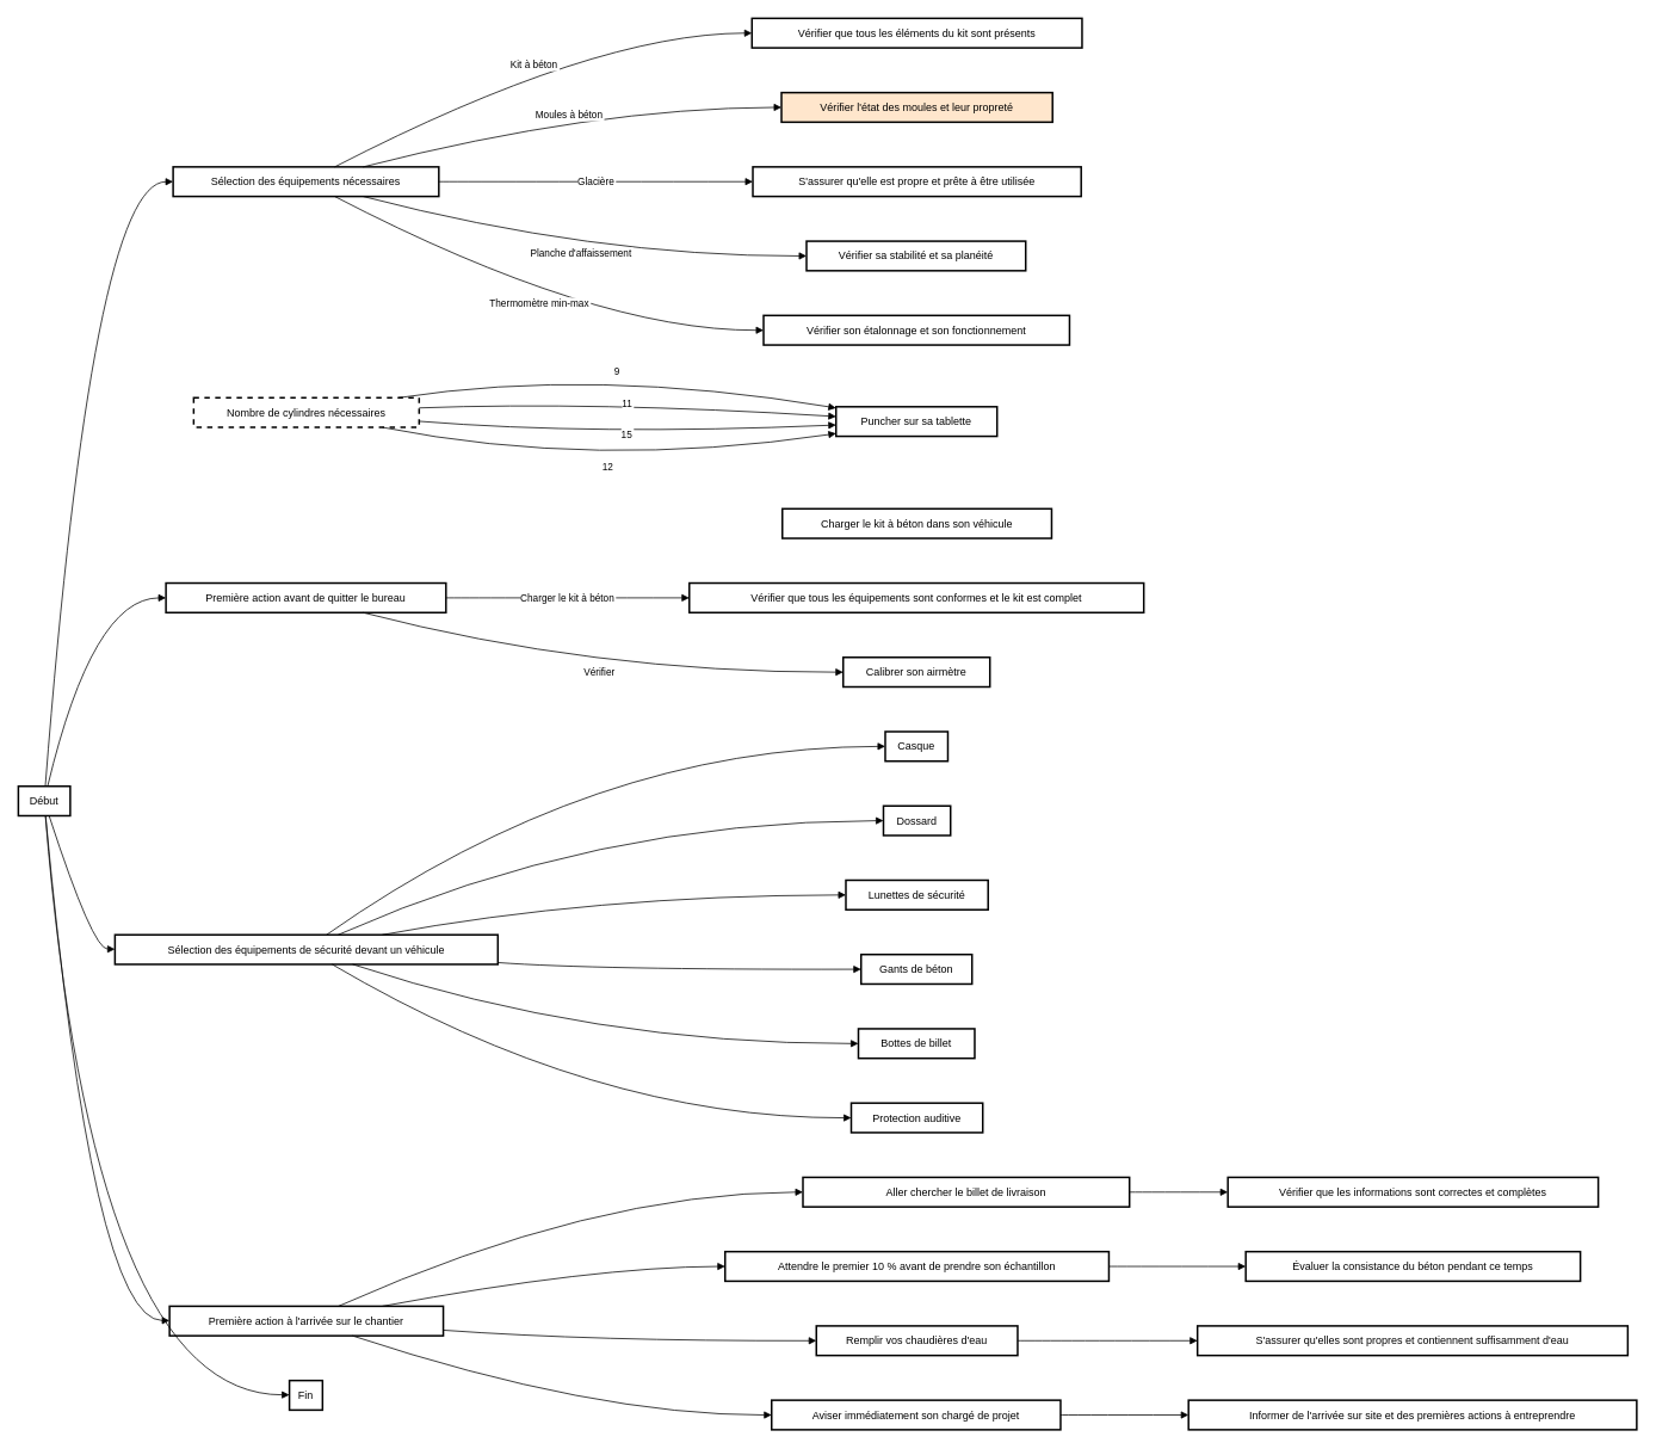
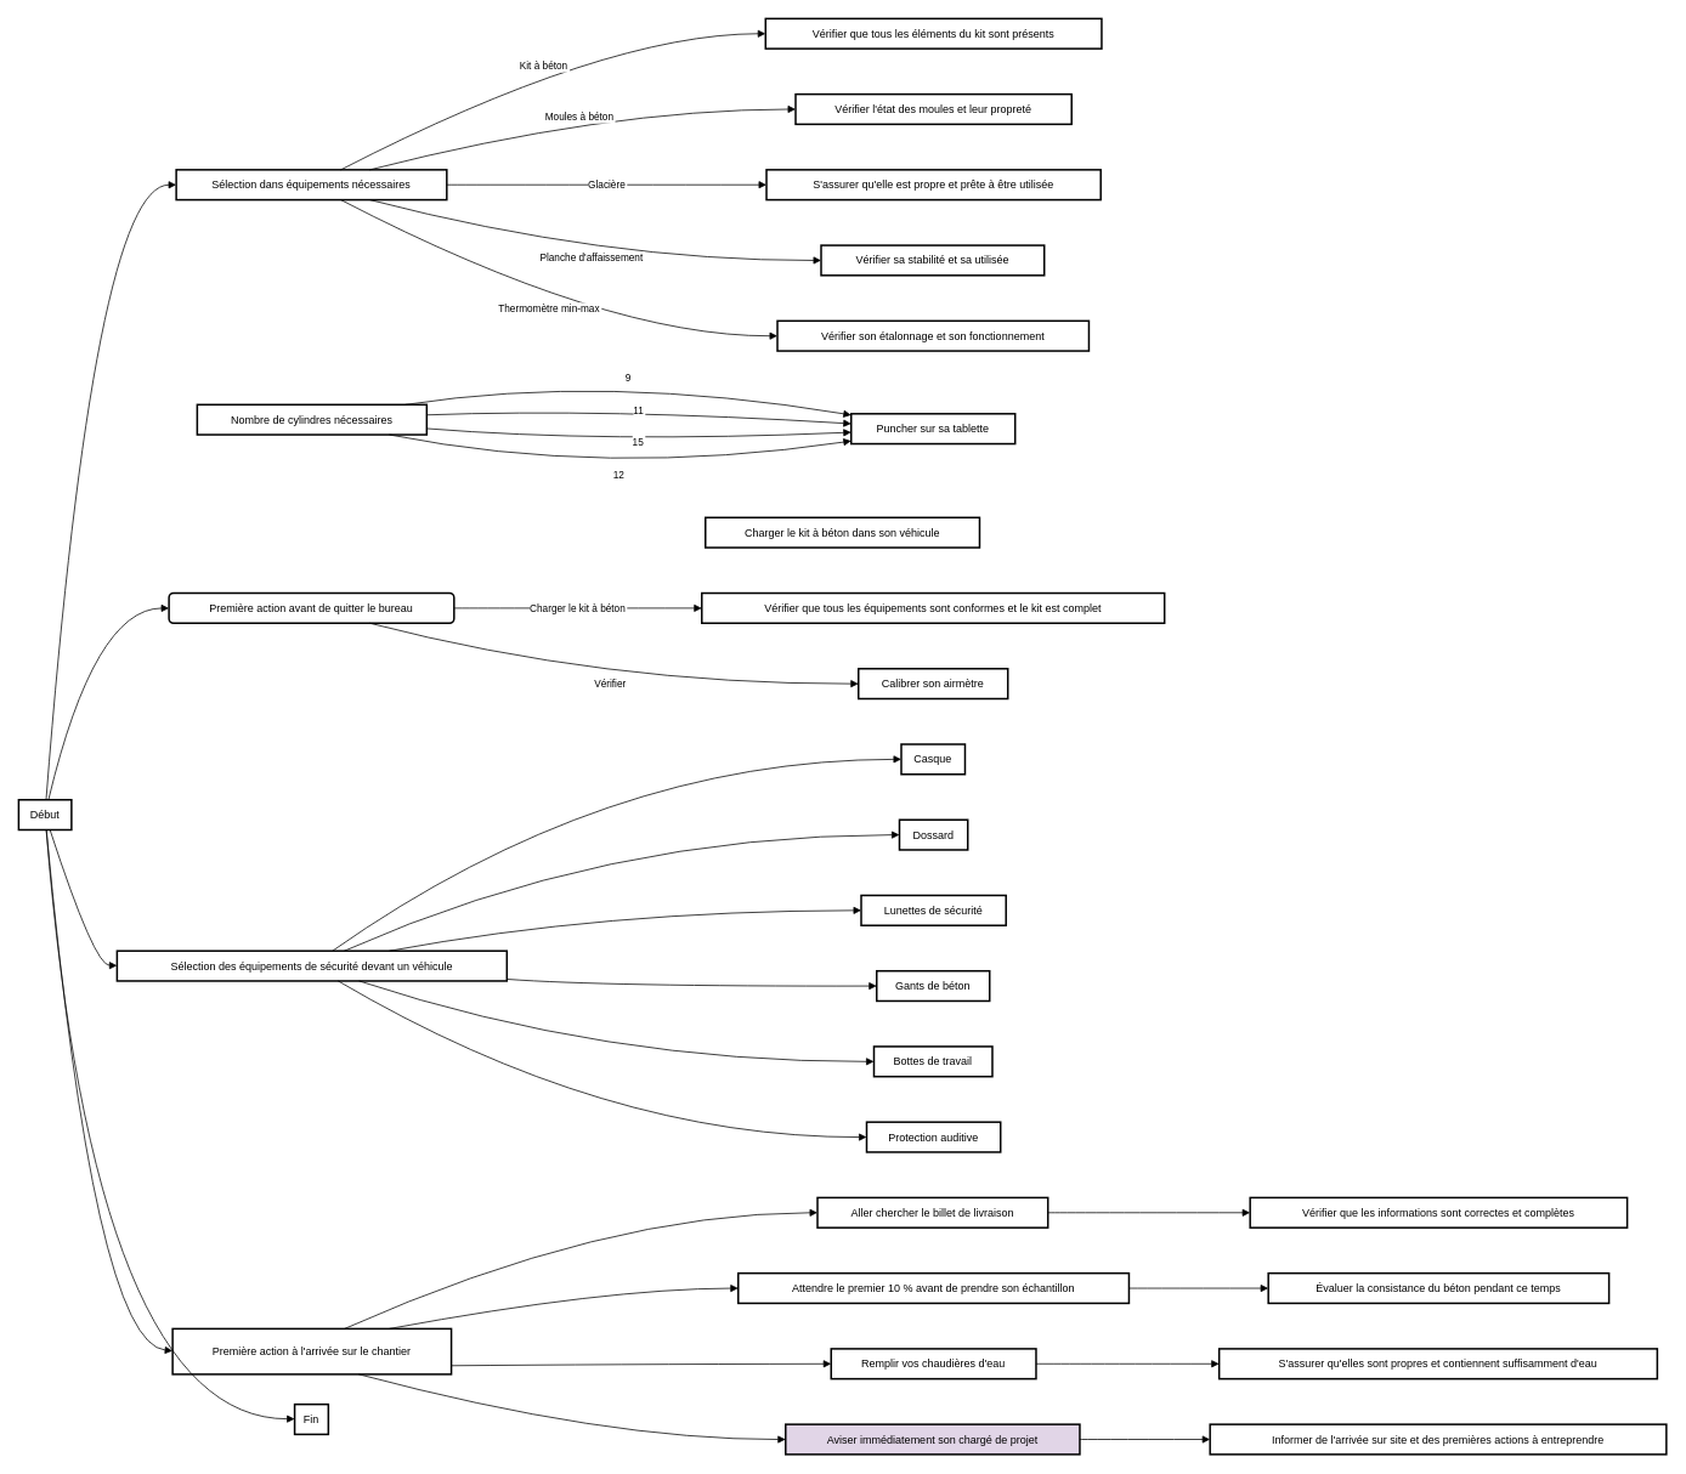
  <mxCell id="0" />
  <mxCell id="1" parent="0" />
  <mxCell id="2" value="Début" style="whiteSpace=wrap;strokeWidth=2;" vertex="1" parent="1"><mxGeometry x="20" y="878" width="58" height="33" as="geometry" /></mxCell>
- <mxCell id="3" value="Sélection des équipements nécessaires" style="whiteSpace=wrap;strokeWidth=2;" vertex="1" parent="1"><mxGeometry x="193" y="186" width="297" height="33" as="geometry" /></mxCell>
+ <mxCell id="3" value="Sélection dans équipements nécessaires" style="whiteSpace=wrap;strokeWidth=2;" vertex="1" parent="1"><mxGeometry x="193" y="186" width="297" height="33" as="geometry" /></mxCell>
  <mxCell id="4" value="Vérifier que tous les éléments du kit sont présents" style="whiteSpace=wrap;strokeWidth=2;" vertex="1" parent="1"><mxGeometry x="840" y="20" width="369" height="33" as="geometry" /></mxCell>
- <mxCell id="5" value="Vérifier l'état des moules et leur propreté" style="whiteSpace=wrap;strokeWidth=2;fillColor=#ffe6cc;" vertex="1" parent="1"><mxGeometry x="873" y="103" width="303" height="33" as="geometry" /></mxCell>
+ <mxCell id="5" value="Vérifier l'état des moules et leur propreté" style="whiteSpace=wrap;strokeWidth=2;" vertex="1" parent="1"><mxGeometry x="873" y="103" width="303" height="33" as="geometry" /></mxCell>
  <mxCell id="6" value="S'assurer qu'elle est propre et prête à être utilisée" style="whiteSpace=wrap;strokeWidth=2;" vertex="1" parent="1"><mxGeometry x="841" y="186" width="367" height="33" as="geometry" /></mxCell>
- <mxCell id="7" value="Vérifier sa stabilité et sa planéité" style="whiteSpace=wrap;strokeWidth=2;" vertex="1" parent="1"><mxGeometry x="901" y="269" width="245" height="33" as="geometry" /></mxCell>
+ <mxCell id="7" value="Vérifier sa stabilité et sa utilisée" style="whiteSpace=wrap;strokeWidth=2;" vertex="1" parent="1"><mxGeometry x="901" y="269" width="245" height="33" as="geometry" /></mxCell>
  <mxCell id="8" value="Vérifier son étalonnage et son fonctionnement" style="whiteSpace=wrap;strokeWidth=2;" vertex="1" parent="1"><mxGeometry x="853" y="352" width="342" height="33" as="geometry" /></mxCell>
- <mxCell id="9" value="Nombre de cylindres nécessaires" style="whiteSpace=wrap;strokeWidth=2;dashed=1;" vertex="1" parent="1"><mxGeometry x="216" y="444" width="252" height="33" as="geometry" /></mxCell>
+ <mxCell id="9" value="Nombre de cylindres nécessaires" style="whiteSpace=wrap;strokeWidth=2;" vertex="1" parent="1"><mxGeometry x="216" y="444" width="252" height="33" as="geometry" /></mxCell>
  <mxCell id="10" value="Puncher sur sa tablette" style="whiteSpace=wrap;strokeWidth=2;" vertex="1" parent="1"><mxGeometry x="934" y="454" width="180" height="33" as="geometry" /></mxCell>
- <mxCell id="11" value="Première action avant de quitter le bureau" style="whiteSpace=wrap;strokeWidth=2;" vertex="1" parent="1"><mxGeometry x="185" y="651" width="313" height="33" as="geometry" /></mxCell>
- <mxCell id="12" value="Charger le kit à béton dans son véhicule" style="whiteSpace=wrap;strokeWidth=2;" vertex="1" parent="1"><mxGeometry x="874" y="568" width="301" height="33" as="geometry" /></mxCell>
+ <mxCell id="11" value="Première action avant de quitter le bureau" style="whiteSpace=wrap;strokeWidth=2;rounded=1;" vertex="1" parent="1"><mxGeometry x="185" y="651" width="313" height="33" as="geometry" /></mxCell>
+ <mxCell id="12" value="Charger le kit à béton dans son véhicule" style="whiteSpace=wrap;strokeWidth=2;" vertex="1" parent="1"><mxGeometry x="774" y="568" width="301" height="33" as="geometry" /></mxCell>
  <mxCell id="13" value="Vérifier que tous les équipements sont conformes et le kit est complet" style="whiteSpace=wrap;strokeWidth=2;" vertex="1" parent="1"><mxGeometry x="770" y="651" width="508" height="33" as="geometry" /></mxCell>
  <mxCell id="14" value="Calibrer son airmètre" style="whiteSpace=wrap;strokeWidth=2;" vertex="1" parent="1"><mxGeometry x="942" y="734" width="164" height="33" as="geometry" /></mxCell>
  <mxCell id="15" value="Sélection des équipements de sécurité devant un véhicule" style="whiteSpace=wrap;strokeWidth=2;" vertex="1" parent="1"><mxGeometry x="128" y="1044" width="428" height="33" as="geometry" /></mxCell>
  <mxCell id="16" value="Casque" style="whiteSpace=wrap;strokeWidth=2;" vertex="1" parent="1"><mxGeometry x="989" y="817" width="70" height="33" as="geometry" /></mxCell>
  <mxCell id="17" value="Dossard" style="whiteSpace=wrap;strokeWidth=2;" vertex="1" parent="1"><mxGeometry x="987" y="900" width="75" height="33" as="geometry" /></mxCell>
  <mxCell id="18" value="Lunettes de sécurité" style="whiteSpace=wrap;strokeWidth=2;" vertex="1" parent="1"><mxGeometry x="945" y="983" width="159" height="33" as="geometry" /></mxCell>
  <mxCell id="19" value="Gants de béton" style="whiteSpace=wrap;strokeWidth=2;" vertex="1" parent="1"><mxGeometry x="962" y="1066" width="124" height="33" as="geometry" /></mxCell>
- <mxCell id="20" value="Bottes de billet" style="whiteSpace=wrap;strokeWidth=2;" vertex="1" parent="1"><mxGeometry x="959" y="1149" width="130" height="33" as="geometry" /></mxCell>
+ <mxCell id="20" value="Bottes de travail" style="whiteSpace=wrap;strokeWidth=2;" vertex="1" parent="1"><mxGeometry x="959" y="1149" width="130" height="33" as="geometry" /></mxCell>
  <mxCell id="21" value="Protection auditive" style="whiteSpace=wrap;strokeWidth=2;" vertex="1" parent="1"><mxGeometry x="951" y="1232" width="147" height="33" as="geometry" /></mxCell>
- <mxCell id="22" value="Première action à l'arrivée sur le chantier" style="whiteSpace=wrap;strokeWidth=2;" vertex="1" parent="1"><mxGeometry x="189" y="1459" width="306" height="33" as="geometry" /></mxCell>
- <mxCell id="23" value="Aller chercher le billet de livraison" style="whiteSpace=wrap;strokeWidth=2;" vertex="1" parent="1"><mxGeometry x="897" y="1315" width="365" height="33" as="geometry" /></mxCell>
+ <mxCell id="22" value="Première action à l'arrivée sur le chantier" style="whiteSpace=wrap;strokeWidth=2;" vertex="1" parent="1"><mxGeometry x="189" y="1459" width="306" height="50" as="geometry" /></mxCell>
+ <mxCell id="23" value="Aller chercher le billet de livraison" style="whiteSpace=wrap;strokeWidth=2;" vertex="1" parent="1"><mxGeometry x="897" y="1315" width="253" height="33" as="geometry" /></mxCell>
  <mxCell id="24" value="Attendre le premier 10 % avant de prendre son échantillon" style="whiteSpace=wrap;strokeWidth=2;" vertex="1" parent="1"><mxGeometry x="810" y="1398" width="429" height="33" as="geometry" /></mxCell>
  <mxCell id="25" value="Remplir vos chaudières d'eau" style="whiteSpace=wrap;strokeWidth=2;" vertex="1" parent="1"><mxGeometry x="912" y="1481" width="225" height="33" as="geometry" /></mxCell>
- <mxCell id="26" value="Aviser immédiatement son chargé de projet" style="whiteSpace=wrap;strokeWidth=2;" vertex="1" parent="1"><mxGeometry x="862" y="1564" width="323" height="33" as="geometry" /></mxCell>
+ <mxCell id="26" value="Aviser immédiatement son chargé de projet" style="whiteSpace=wrap;strokeWidth=2;fillColor=#e1d5e7;" vertex="1" parent="1"><mxGeometry x="862" y="1564" width="323" height="33" as="geometry" /></mxCell>
  <mxCell id="27" value="Vérifier que les informations sont correctes et complètes" style="whiteSpace=wrap;strokeWidth=2;" vertex="1" parent="1"><mxGeometry x="1372" y="1315" width="414" height="33" as="geometry" /></mxCell>
  <mxCell id="28" value="Évaluer la consistance du béton pendant ce temps" style="whiteSpace=wrap;strokeWidth=2;" vertex="1" parent="1"><mxGeometry x="1392" y="1398" width="374" height="33" as="geometry" /></mxCell>
  <mxCell id="29" value="S'assurer qu'elles sont propres et contiennent suffisamment d'eau" style="whiteSpace=wrap;strokeWidth=2;" vertex="1" parent="1"><mxGeometry x="1338" y="1481" width="481" height="33" as="geometry" /></mxCell>
  <mxCell id="30" value="Informer de l'arrivée sur site et des premières actions à entreprendre" style="whiteSpace=wrap;strokeWidth=2;" vertex="1" parent="1"><mxGeometry x="1328" y="1564" width="501" height="33" as="geometry" /></mxCell>
  <mxCell id="31" value="Fin" style="whiteSpace=wrap;strokeWidth=2;" vertex="1" parent="1"><mxGeometry x="323" y="1542" width="37" height="33" as="geometry" /></mxCell>
  <mxCell id="32" value="" style="curved=1;startArrow=none;endArrow=block;exitX=0.52;exitY=-0.015;entryX=0.001;entryY=0.5;rounded=0;" edge="1" parent="1" source="2" target="3"><mxGeometry relative="1" as="geometry"><Array as="points"><mxPoint x="103" y="203" /></Array></mxGeometry></mxCell>
  <mxCell id="33" value="Kit à béton" style="curved=1;startArrow=none;endArrow=block;exitX=0.608;exitY=0;entryX=-0.001;entryY=0.5;rounded=0;" edge="1" parent="1" source="3" target="4"><mxGeometry relative="1" as="geometry"><Array as="points"><mxPoint x="663" y="37" /></Array></mxGeometry></mxCell>
  <mxCell id="34" value="Moules à béton" style="curved=1;startArrow=none;endArrow=block;exitX=0.715;exitY=0;entryX=-0.001;entryY=0.5;rounded=0;" edge="1" parent="1" source="3" target="5"><mxGeometry relative="1" as="geometry"><Array as="points"><mxPoint x="663" y="120" /></Array></mxGeometry></mxCell>
  <mxCell id="35" value="Glacière" style="curved=1;startArrow=none;endArrow=block;exitX=1.0;exitY=0.5;entryX=-0.001;entryY=0.5;rounded=0;" edge="1" parent="1" source="3" target="6"><mxGeometry relative="1" as="geometry"><Array as="points" /></mxGeometry></mxCell>
  <mxCell id="36" value="Planche d'affaissement" style="curved=1;startArrow=none;endArrow=block;exitX=0.715;exitY=1;entryX=0.002;entryY=0.5;rounded=0;" edge="1" parent="1" source="3" target="7"><mxGeometry relative="1" as="geometry"><Array as="points"><mxPoint x="663" y="286" /></Array></mxGeometry></mxCell>
  <mxCell id="37" value="Thermomètre min-max" style="curved=1;startArrow=none;endArrow=block;exitX=0.608;exitY=1;entryX=0.001;entryY=0.5;rounded=0;" edge="1" parent="1" source="3" target="8"><mxGeometry relative="1" as="geometry"><Array as="points"><mxPoint x="663" y="369" /></Array></mxGeometry></mxCell>
  <mxCell id="38" value="9" style="curved=1;startArrow=none;endArrow=block;exitX=0.919;exitY=-0.015;entryX=0.002;entryY=0.044;rounded=0;" edge="1" parent="1" source="9" target="10"><mxGeometry relative="1" as="geometry"><Array as="points"><mxPoint x="663" y="410" /></Array></mxGeometry></mxCell>
  <mxCell id="39" value="11" style="curved=1;startArrow=none;endArrow=block;exitX=0.998;exitY=0.342;entryX=0.002;entryY=0.331;rounded=0;" edge="1" parent="1" source="9" target="10"><mxGeometry relative="1" as="geometry"><Array as="points"><mxPoint x="663" y="448" /></Array></mxGeometry></mxCell>
  <mxCell id="40" value="15" style="curved=1;startArrow=none;endArrow=block;exitX=0.998;exitY=0.793;entryX=0.002;entryY=0.617;rounded=0;" edge="1" parent="1" source="9" target="10"><mxGeometry relative="1" as="geometry"><Array as="points"><mxPoint x="663" y="486" /></Array></mxGeometry></mxCell>
  <mxCell id="41" value="12" style="curved=1;startArrow=none;endArrow=block;exitX=0.827;exitY=0.985;entryX=0.002;entryY=0.903;rounded=0;" edge="1" parent="1" source="9" target="10"><mxGeometry relative="1" as="geometry"><Array as="points"><mxPoint x="663" y="524" /></Array></mxGeometry></mxCell>
  <mxCell id="42" value="" style="curved=1;startArrow=none;endArrow=block;exitX=0.566;exitY=-0.015;entryX=0.0;entryY=0.5;rounded=0;" edge="1" parent="1" source="2" target="11"><mxGeometry relative="1" as="geometry"><Array as="points"><mxPoint x="103" y="668" /></Array></mxGeometry></mxCell>
  <mxCell id="43" value="Charger le kit à béton" style="curved=1;startArrow=none;endArrow=block;exitX=1.001;exitY=0.5;entryX=0.0;entryY=0.5;rounded=0;" edge="1" parent="1" source="11" target="13"><mxGeometry relative="1" as="geometry"><Array as="points" /></mxGeometry></mxCell>
  <mxCell id="44" value="Vérifier" style="curved=1;startArrow=none;endArrow=block;exitX=0.704;exitY=1;entryX=-0.0;entryY=0.5;rounded=0;" edge="1" parent="1" source="11" target="14"><mxGeometry relative="1" as="geometry"><Array as="points"><mxPoint x="663" y="751" /></Array></mxGeometry></mxCell>
  <mxCell id="45" value="" style="curved=1;startArrow=none;endArrow=block;exitX=0.59;exitY=0.985;entryX=-0.001;entryY=0.485;rounded=0;" edge="1" parent="1" source="2" target="15"><mxGeometry relative="1" as="geometry"><Array as="points"><mxPoint x="103" y="1060" /></Array></mxGeometry></mxCell>
  <mxCell id="46" value="" style="curved=1;startArrow=none;endArrow=block;exitX=0.554;exitY=-0.015;entryX=0.001;entryY=0.5;rounded=0;" edge="1" parent="1" source="15" target="16"><mxGeometry relative="1" as="geometry"><Array as="points"><mxPoint x="663" y="834" /></Array></mxGeometry></mxCell>
  <mxCell id="47" value="" style="curved=1;startArrow=none;endArrow=block;exitX=0.585;exitY=-0.015;entryX=-0.002;entryY=0.5;rounded=0;" edge="1" parent="1" source="15" target="17"><mxGeometry relative="1" as="geometry"><Array as="points"><mxPoint x="663" y="917" /></Array></mxGeometry></mxCell>
  <mxCell id="48" value="" style="curved=1;startArrow=none;endArrow=block;exitX=0.704;exitY=-0.015;entryX=-0.003;entryY=0.5;rounded=0;" edge="1" parent="1" source="15" target="18"><mxGeometry relative="1" as="geometry"><Array as="points"><mxPoint x="663" y="1000" /></Array></mxGeometry></mxCell>
  <mxCell id="49" value="" style="curved=1;startArrow=none;endArrow=block;exitX=0.999;exitY=0.939;entryX=-0.0;entryY=0.5;rounded=0;" edge="1" parent="1" source="15" target="19"><mxGeometry relative="1" as="geometry"><Array as="points"><mxPoint x="663" y="1083" /></Array></mxGeometry></mxCell>
  <mxCell id="50" value="" style="curved=1;startArrow=none;endArrow=block;exitX=0.617;exitY=0.985;entryX=0.002;entryY=0.5;rounded=0;" edge="1" parent="1" source="15" target="20"><mxGeometry relative="1" as="geometry"><Array as="points"><mxPoint x="663" y="1166" /></Array></mxGeometry></mxCell>
  <mxCell id="51" value="" style="curved=1;startArrow=none;endArrow=block;exitX=0.565;exitY=0.985;entryX=-0.001;entryY=0.5;rounded=0;" edge="1" parent="1" source="15" target="21"><mxGeometry relative="1" as="geometry"><Array as="points"><mxPoint x="663" y="1249" /></Array></mxGeometry></mxCell>
  <mxCell id="52" value="" style="curved=1;startArrow=none;endArrow=block;exitX=0.524;exitY=0.985;entryX=-0.0;entryY=0.485;rounded=0;" edge="1" parent="1" source="2" target="22"><mxGeometry relative="1" as="geometry"><Array as="points"><mxPoint x="103" y="1475" /></Array></mxGeometry></mxCell>
  <mxCell id="53" value="" style="curved=1;startArrow=none;endArrow=block;exitX=0.62;exitY=-0.015;entryX=0.002;entryY=0.5;rounded=0;" edge="1" parent="1" source="22" target="23"><mxGeometry relative="1" as="geometry"><Array as="points"><mxPoint x="663" y="1332" /></Array></mxGeometry></mxCell>
  <mxCell id="54" value="" style="curved=1;startArrow=none;endArrow=block;exitX=0.785;exitY=-0.015;entryX=-0.0;entryY=0.5;rounded=0;" edge="1" parent="1" source="22" target="24"><mxGeometry relative="1" as="geometry"><Array as="points"><mxPoint x="663" y="1415" /></Array></mxGeometry></mxCell>
  <mxCell id="55" value="" style="curved=1;startArrow=none;endArrow=block;exitX=0.998;exitY=0.809;entryX=-0.002;entryY=0.5;rounded=0;" edge="1" parent="1" source="22" target="25"><mxGeometry relative="1" as="geometry"><Array as="points"><mxPoint x="663" y="1498" /></Array></mxGeometry></mxCell>
  <mxCell id="56" value="" style="curved=1;startArrow=none;endArrow=block;exitX=0.663;exitY=0.985;entryX=0.001;entryY=0.5;rounded=0;" edge="1" parent="1" source="22" target="26"><mxGeometry relative="1" as="geometry"><Array as="points"><mxPoint x="663" y="1581" /></Array></mxGeometry></mxCell>
  <mxCell id="57" value="" style="curved=1;startArrow=none;endArrow=block;exitX=1.003;exitY=0.5;entryX=-0.0;entryY=0.5;rounded=0;" edge="1" parent="1" source="23" target="27"><mxGeometry relative="1" as="geometry"><Array as="points" /></mxGeometry></mxCell>
  <mxCell id="58" value="" style="curved=1;startArrow=none;endArrow=block;exitX=0.999;exitY=0.5;entryX=-0.0;entryY=0.5;rounded=0;" edge="1" parent="1" source="24" target="28"><mxGeometry relative="1" as="geometry"><Array as="points" /></mxGeometry></mxCell>
  <mxCell id="59" value="" style="curved=1;startArrow=none;endArrow=block;exitX=0.999;exitY=0.5;entryX=0.0;entryY=0.5;rounded=0;" edge="1" parent="1" source="25" target="29"><mxGeometry relative="1" as="geometry"><Array as="points" /></mxGeometry></mxCell>
  <mxCell id="60" value="" style="curved=1;startArrow=none;endArrow=block;exitX=1.003;exitY=0.5;entryX=0.0;entryY=0.5;rounded=0;" edge="1" parent="1" source="26" target="30"><mxGeometry relative="1" as="geometry"><Array as="points" /></mxGeometry></mxCell>
  <mxCell id="61" value="" style="curved=1;startArrow=none;endArrow=block;exitX=0.521;exitY=0.985;entryX=0.001;entryY=0.485;rounded=0;" edge="1" parent="1" source="2" target="31"><mxGeometry relative="1" as="geometry"><Array as="points"><mxPoint x="103" y="1558" /></Array></mxGeometry></mxCell>
